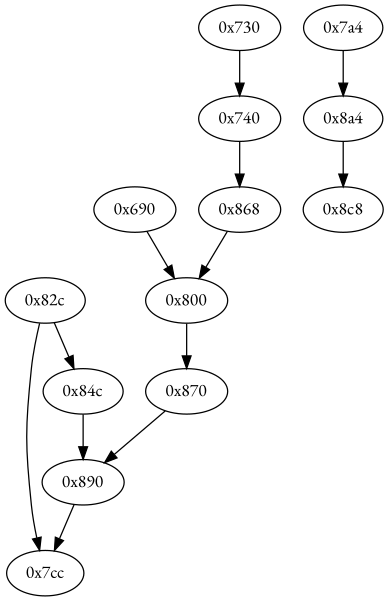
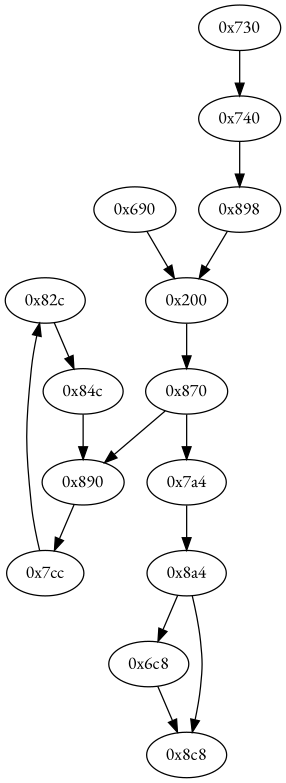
  strict digraph {
    fontname="EB Garamond"
    node [fontname="EB Garamond"]
    edge [fontname="EB Garamond"]
    "0x82c" [opcode="[u'ldr', u'ldr', u'add', u'ldr', u'eor', u'str', u'ldr', u'b']"]
    "0x84c" [opcode="[u'ldr', u'add', u'ldr', u'ldr', u'add', u'mov', u'b']"]
    "0x890" [opcode="[u'ldr', u'lsl', u'str', u'ldr', u'b']"]
    "0x7cc" [opcode="[u'ldr', u'ldrb', u'ldr', u'add', u'str', u'ldr', u'lsr', u'str', u'ldr', u'b']"]
-   "0x800" [opcode="[u'ldr', u'mov', u'mov', u'mov', u'b']"]
+   "0x800" [opcode="[u'ldr', u'mov', u'mov', u'mov', u'b']" label="0x200"]
    "0x870" [opcode="[u'add', u'stm', u'ldr', u'ldr', u'ldr', u'cmp', u'mov', u'b']"]
    "0x7a4" [opcode="[u'b']"]
    "0x8a4" [opcode="[u'ldr', u'ldr', u'ldr', u'cmp', u'mov', u'b']"]
+   "0x6c8" [opcode="[u'mov', u'bl', u'ldr']"]
    "0x8c8" [opcode="[u'ldr', u'ldr', u'ldr', u'ldr', u'sub', u'mov', u'sub', u'pop']"]
    "0x690" [opcode="[u'push', u'add', u'sub', u'ldr', u'ldr', u'ldr', u'str', u'add', u'str', u'ldr', u'ldr', u'ldr', u'add', u'b']"]
    "0x730" [opcode="[u'ldr', u'str', u'ldr', u'b']"]
    "0x740" [opcode="[u'ldr', u'ldr', u'mov', u'bl', u'ldr', u'ldr', u'b']"]
-   "0x868" [opcode="[u'ldr', u'b']"]
+   "0x868" [opcode="[u'ldr', u'b']" label="0x898"]
    "0x82c" -> "0x84c"
    "0x84c" -> "0x890"
    "0x890" -> "0x7cc"
-   "0x82c" -> "0x7cc"
+   "0x7cc" -> "0x82c"
    "0x800" -> "0x870"
    "0x870" -> "0x890"
+   "0x870" -> "0x7a4"
    "0x7a4" -> "0x8a4"
+   "0x8a4" -> "0x6c8"
    "0x8a4" -> "0x8c8"
+   "0x6c8" -> "0x8c8"
    "0x690" -> "0x800"
    "0x730" -> "0x740"
    "0x740" -> "0x868"
    "0x868" -> "0x800"
  }
